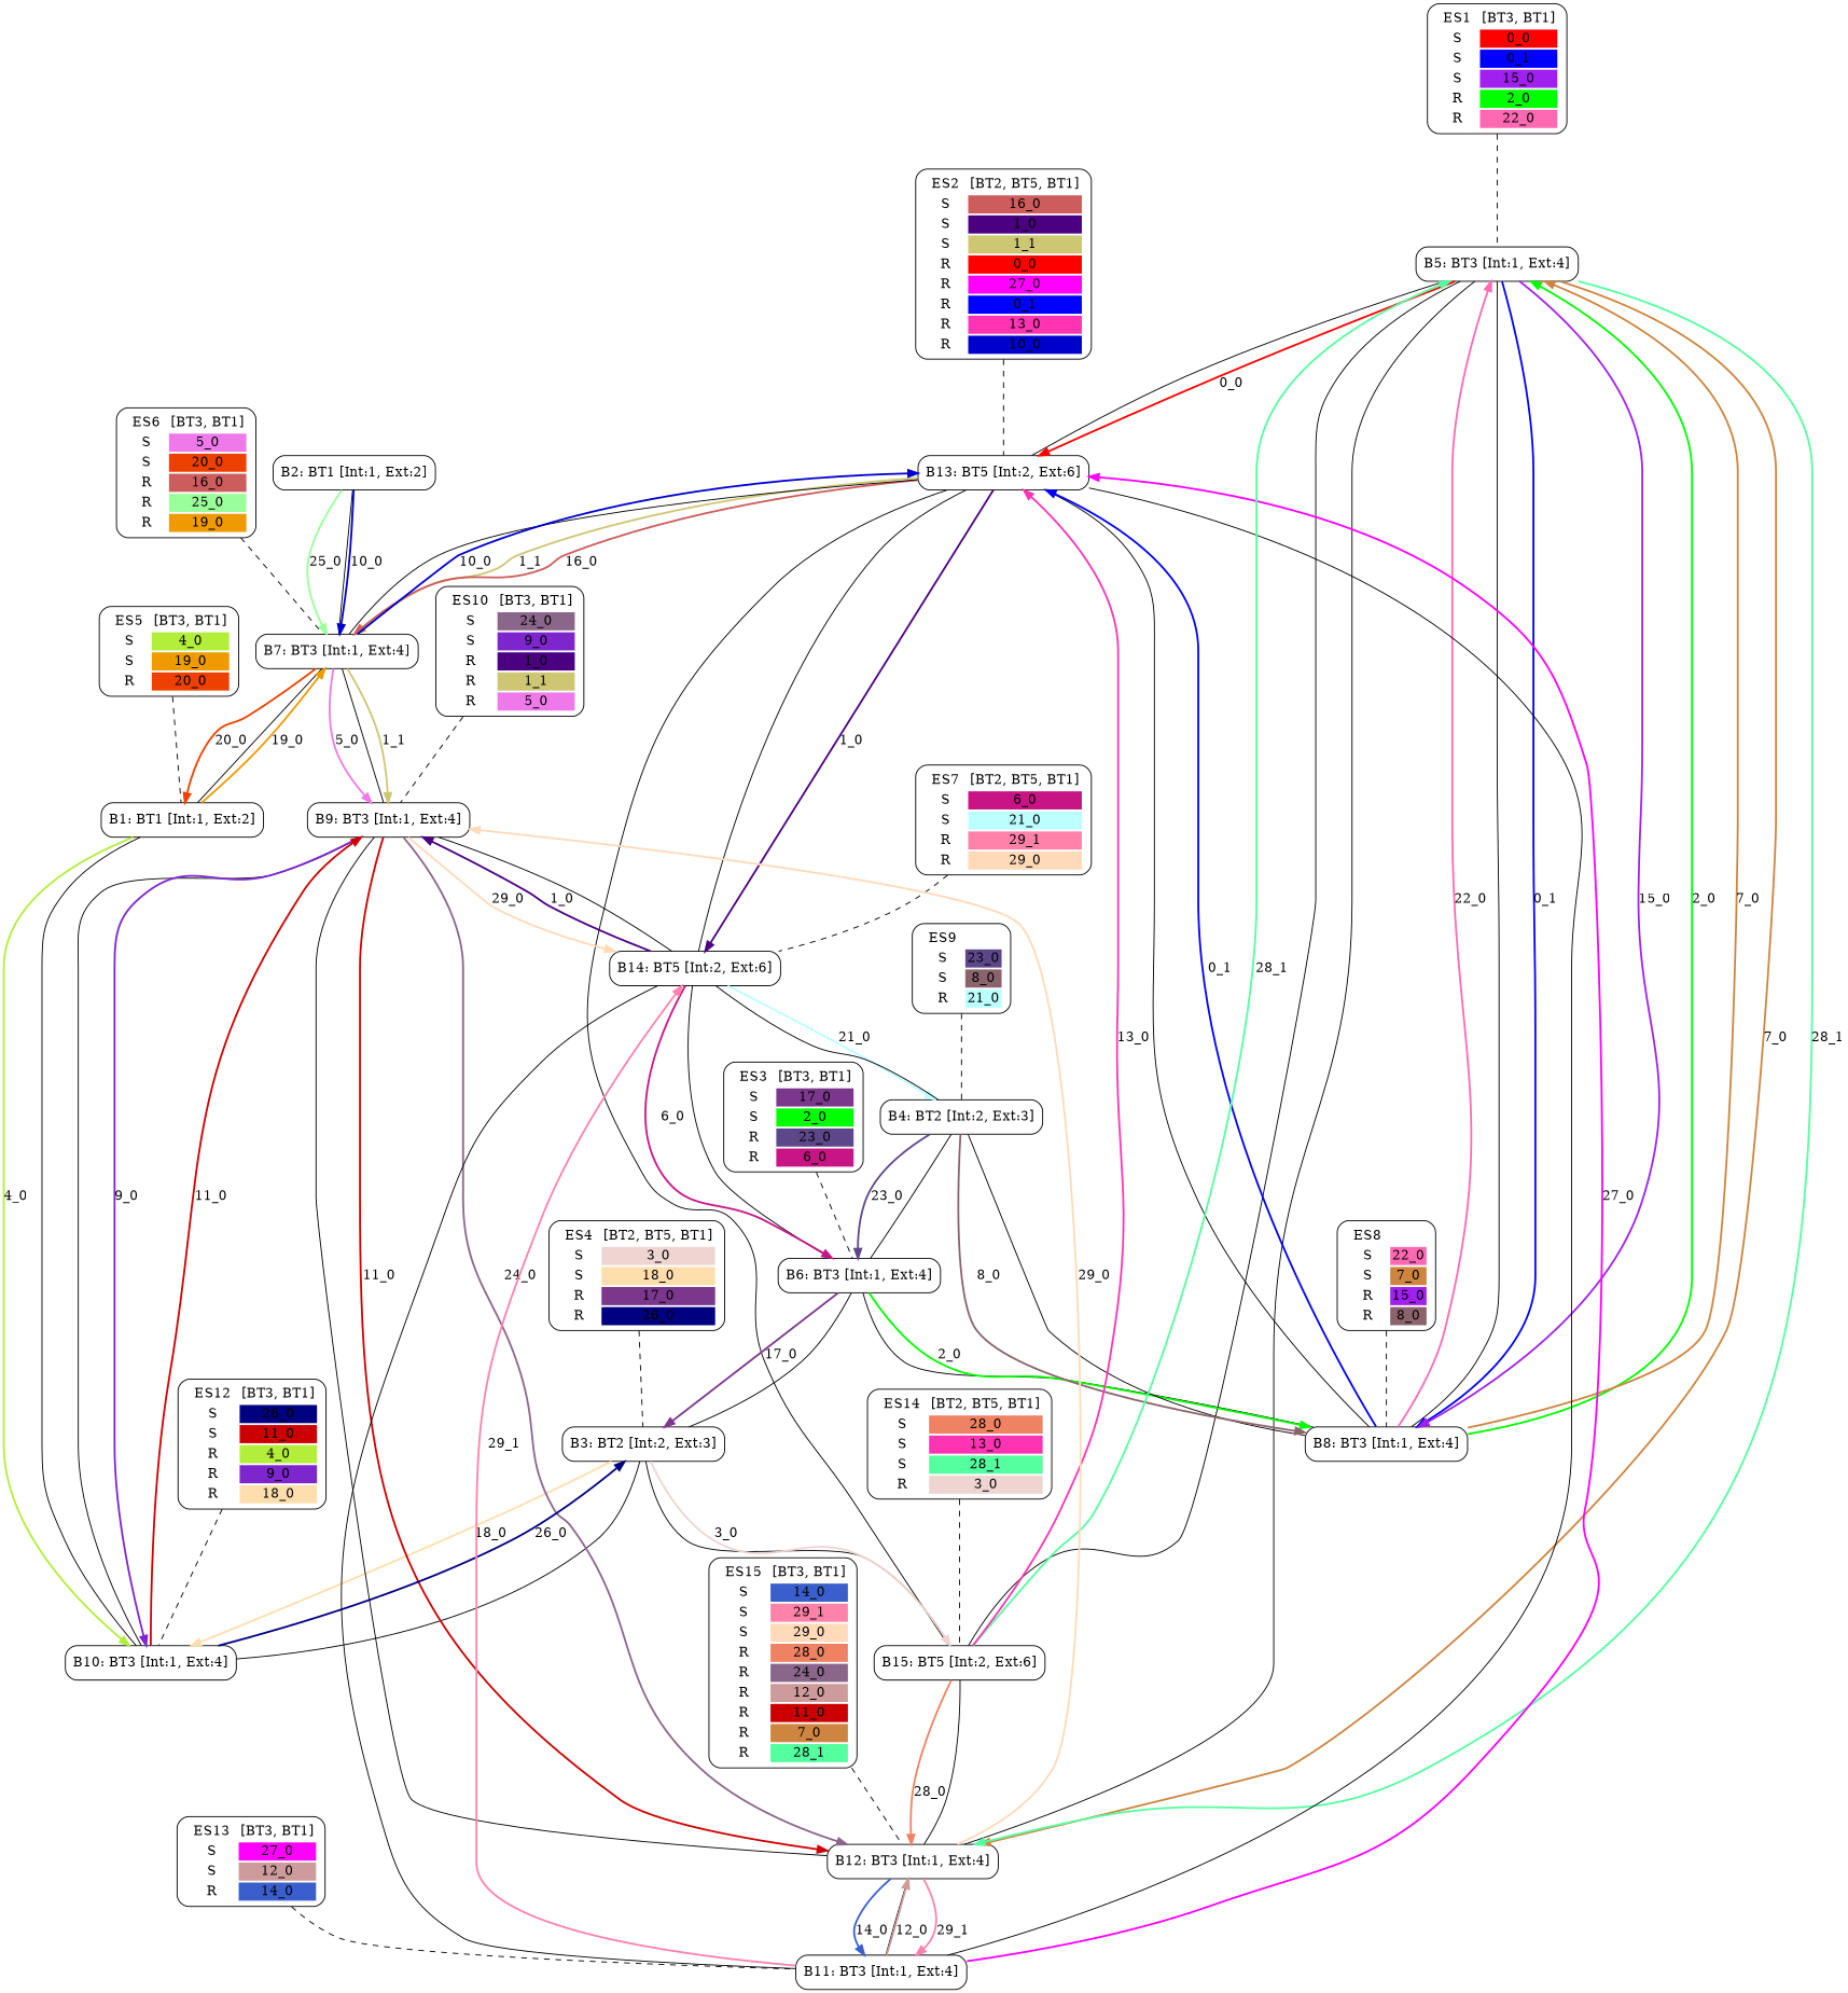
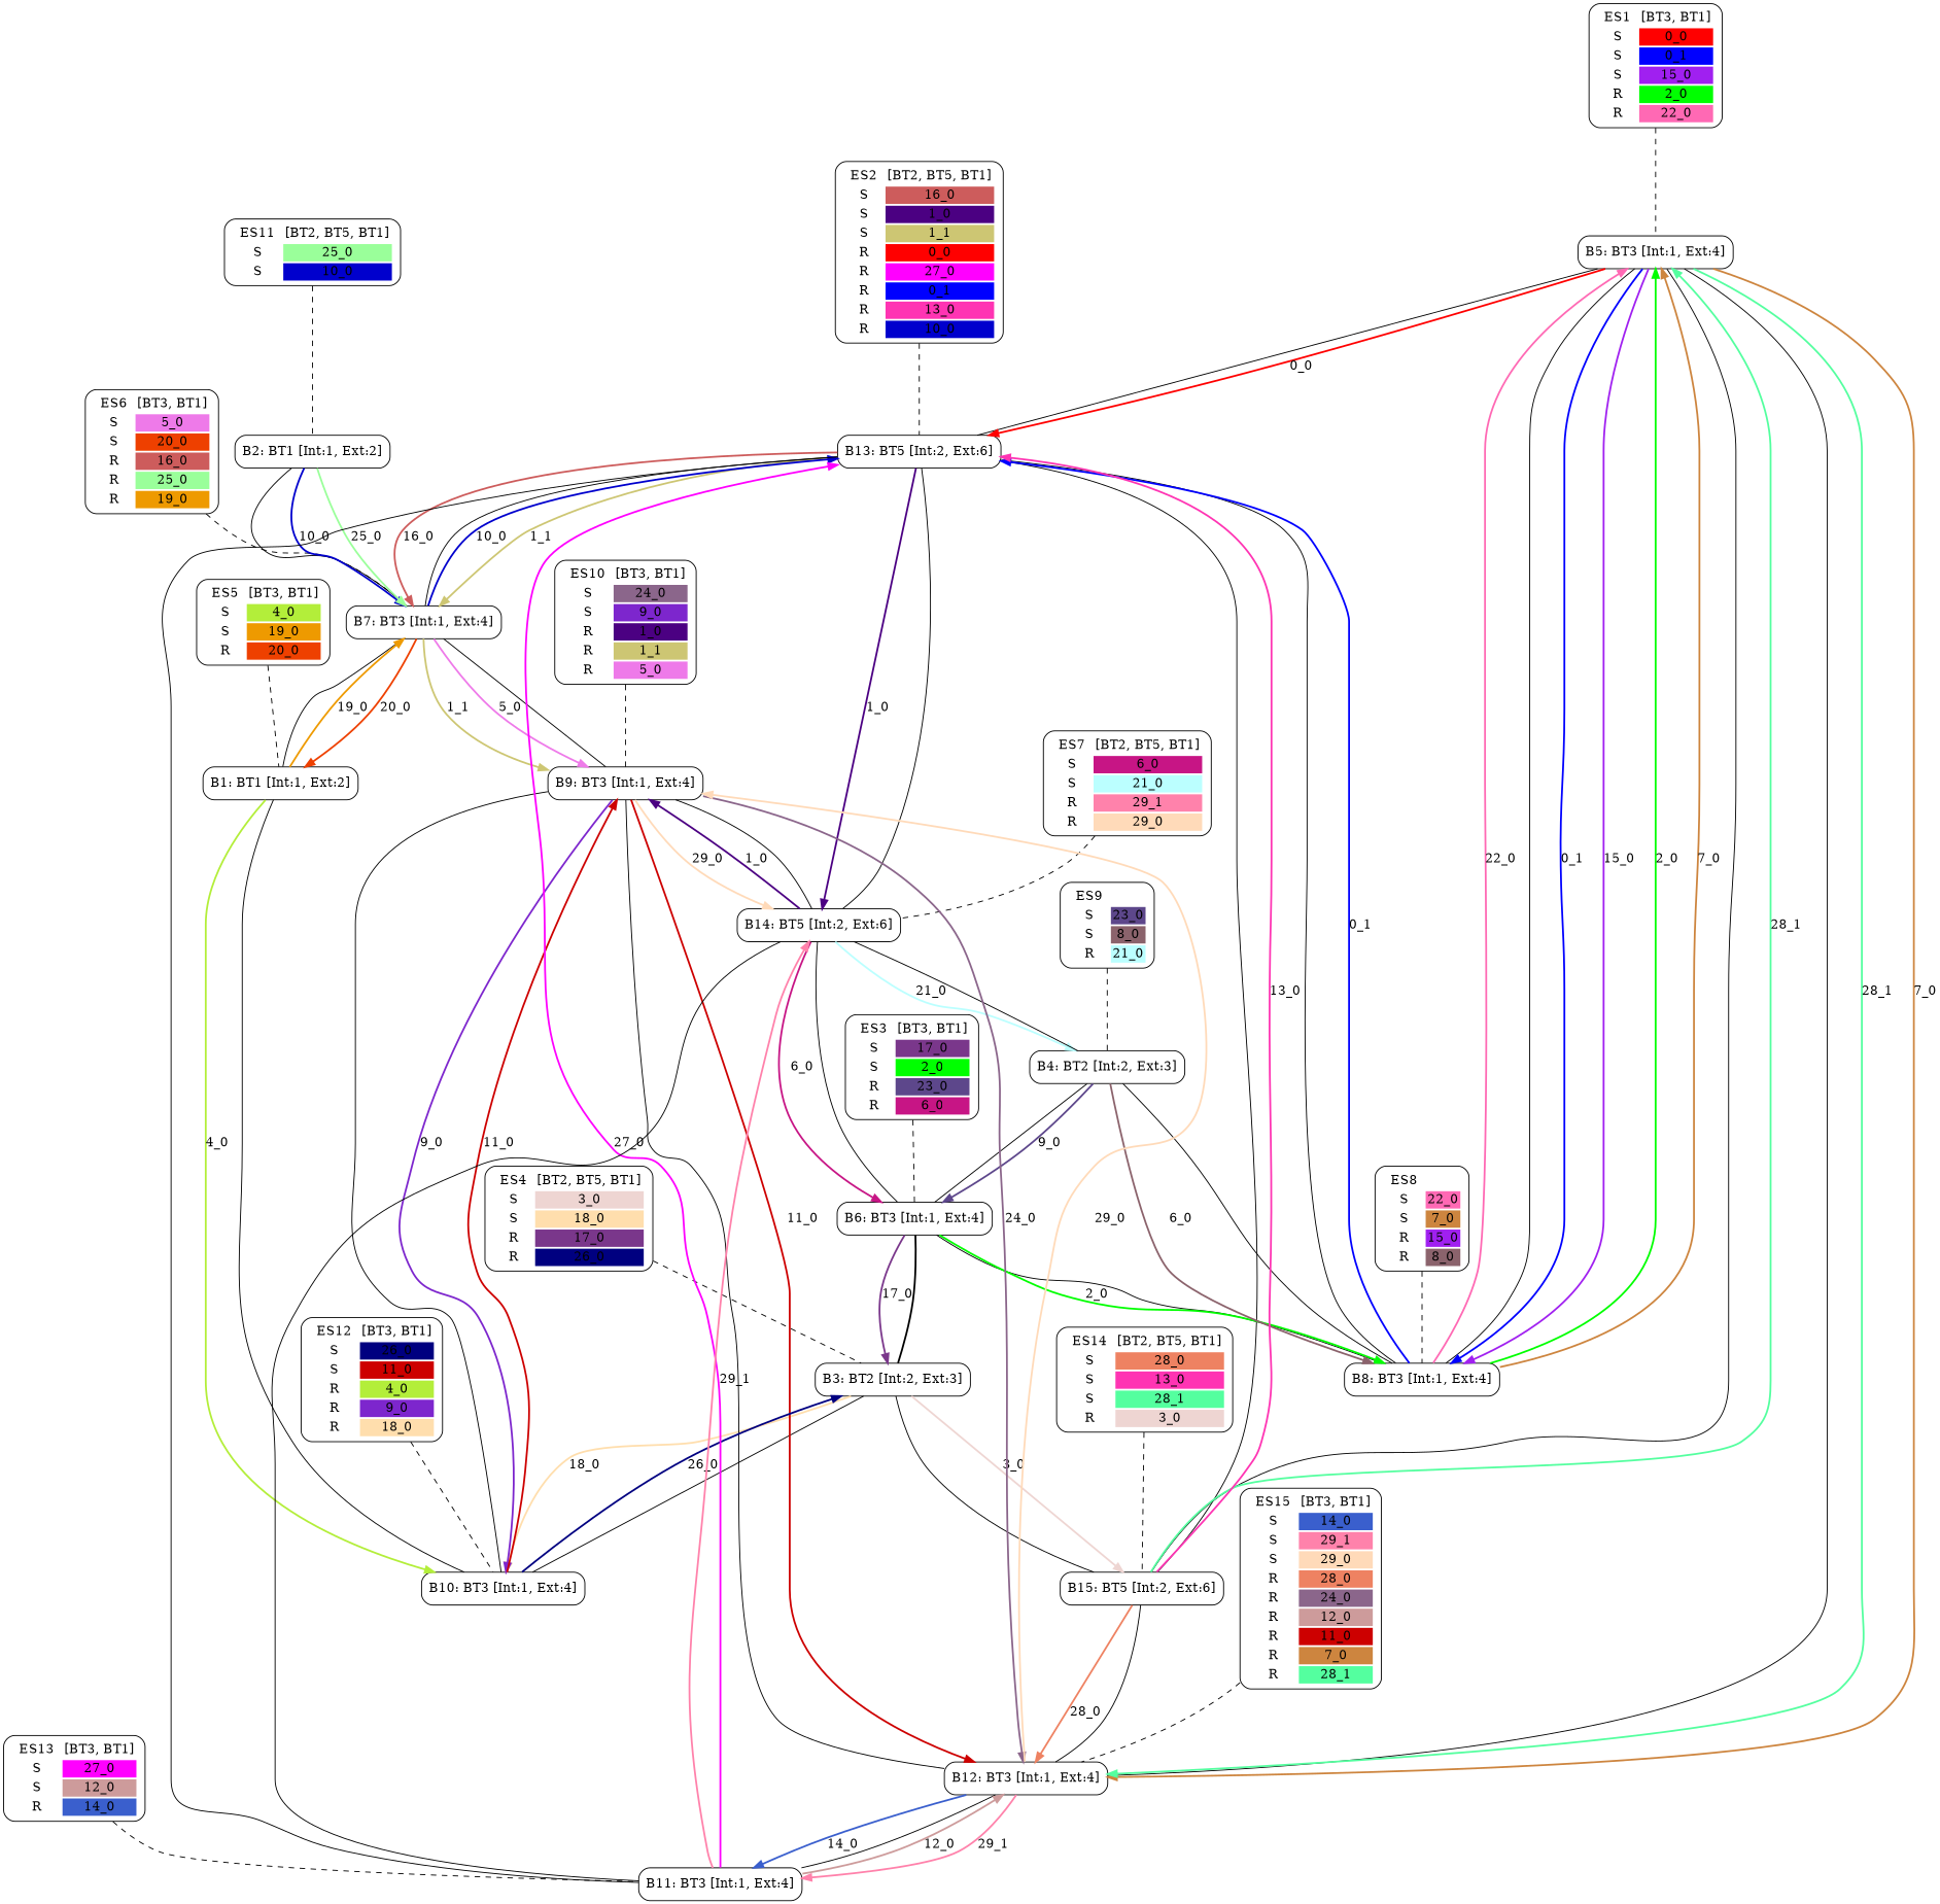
  digraph {
    node [shape=box style=rounded]
    edge [style=bold]
    n1 [label=<<TABLE  BORDER="0"><TR> <TD ALIGN="CENTER" BORDER="0"> ES1 </TD> <TD>[BT3, BT1]</TD> </TR><TR><TD>S</TD><TD BGCOLOR="red">0_0</TD></TR> <TR><TD>S</TD><TD BGCOLOR="blue">0_1</TD></TR> <TR><TD>S</TD><TD BGCOLOR="purple">15_0</TD></TR> <TR><TD>R</TD><TD BGCOLOR="green">2_0</TD></TR> <TR><TD>R</TD><TD BGCOLOR="hotpink">22_0</TD></TR> </TABLE>>]
    n2 [label="B5: BT3 [Int:1, Ext:4]"]
    n3 [label=<<TABLE  BORDER="0"><TR> <TD ALIGN="CENTER" BORDER="0"> ES2 </TD> <TD>[BT2, BT5, BT1]</TD> </TR><TR><TD>S</TD><TD BGCOLOR="indianred">16_0</TD></TR> <TR><TD>S</TD><TD BGCOLOR="indigo">1_0</TD></TR> <TR><TD>S</TD><TD BGCOLOR="khaki3">1_1</TD></TR> <TR><TD>R</TD><TD BGCOLOR="red">0_0</TD></TR> <TR><TD>R</TD><TD BGCOLOR="magenta1">27_0</TD></TR> <TR><TD>R</TD><TD BGCOLOR="blue">0_1</TD></TR> <TR><TD>R</TD><TD BGCOLOR="maroon1">13_0</TD></TR> <TR><TD>R</TD><TD BGCOLOR="mediumblue">10_0</TD></TR> </TABLE>>]
    n4 [label="B13: BT5 [Int:2, Ext:6]"]
    n5 [label=<<TABLE  BORDER="0"><TR> <TD ALIGN="CENTER" BORDER="0"> ES3 </TD> <TD>[BT3, BT1]</TD> </TR><TR><TD>S</TD><TD BGCOLOR="mediumorchid4">17_0</TD></TR> <TR><TD>S</TD><TD BGCOLOR="green">2_0</TD></TR> <TR><TD>R</TD><TD BGCOLOR="mediumpurple4">23_0</TD></TR> <TR><TD>R</TD><TD BGCOLOR="mediumvioletred">6_0</TD></TR> </TABLE>>]
    n6 [label="B6: BT3 [Int:1, Ext:4]"]
    n7 [label=<<TABLE  BORDER="0"><TR> <TD ALIGN="CENTER" BORDER="0"> ES4 </TD> <TD>[BT2, BT5, BT1]</TD> </TR><TR><TD>S</TD><TD BGCOLOR="mistyrose2">3_0</TD></TR> <TR><TD>S</TD><TD BGCOLOR="navajowhite1">18_0</TD></TR> <TR><TD>R</TD><TD BGCOLOR="mediumorchid4">17_0</TD></TR> <TR><TD>R</TD><TD BGCOLOR="navyblue">26_0</TD></TR> </TABLE>>]
    n8 [label="B3: BT2 [Int:2, Ext:3]"]
    n9 [label=<<TABLE  BORDER="0"><TR> <TD ALIGN="CENTER" BORDER="0"> ES5 </TD> <TD>[BT3, BT1]</TD> </TR><TR><TD>S</TD><TD BGCOLOR="olivedrab2">4_0</TD></TR> <TR><TD>S</TD><TD BGCOLOR="orange2">19_0</TD></TR> <TR><TD>R</TD><TD BGCOLOR="orangered2">20_0</TD></TR> </TABLE>>]
    n10 [label="B1: BT1 [Int:1, Ext:2]"]
    n11 [label=<<TABLE  BORDER="0"><TR> <TD ALIGN="CENTER" BORDER="0"> ES6 </TD> <TD>[BT3, BT1]</TD> </TR><TR><TD>S</TD><TD BGCOLOR="orchid2">5_0</TD></TR> <TR><TD>S</TD><TD BGCOLOR="orangered2">20_0</TD></TR> <TR><TD>R</TD><TD BGCOLOR="indianred">16_0</TD></TR> <TR><TD>R</TD><TD BGCOLOR="palegreen1">25_0</TD></TR> <TR><TD>R</TD><TD BGCOLOR="orange2">19_0</TD></TR> </TABLE>>]
    n12 [label="B7: BT3 [Int:1, Ext:4]"]
    n13 [label=<<TABLE  BORDER="0"><TR> <TD ALIGN="CENTER" BORDER="0"> ES7 </TD> <TD>[BT2, BT5, BT1]</TD> </TR><TR><TD>S</TD><TD BGCOLOR="mediumvioletred">6_0</TD></TR> <TR><TD>S</TD><TD BGCOLOR="paleturquoise1">21_0</TD></TR> <TR><TD>R</TD><TD BGCOLOR="palevioletred1">29_1</TD></TR> <TR><TD>R</TD><TD BGCOLOR="peachpuff">29_0</TD></TR> </TABLE>>]
    n14 [label="B14: BT5 [Int:2, Ext:6]"]
    n15 [label=<<TABLE  BORDER="0"><TR> <TD ALIGN="CENTER" BORDER="0"> ES8 </TD>  </TR><TR><TD>S</TD><TD BGCOLOR="hotpink">22_0</TD></TR> <TR><TD>S</TD><TD BGCOLOR="peru">7_0</TD></TR> <TR><TD>R</TD><TD BGCOLOR="purple">15_0</TD></TR> <TR><TD>R</TD><TD BGCOLOR="pink4">8_0</TD></TR> </TABLE>>]
    n16 [label="B8: BT3 [Int:1, Ext:4]"]
    n17 [label=<<TABLE  BORDER="0"><TR> <TD ALIGN="CENTER" BORDER="0"> ES9 </TD>  </TR><TR><TD>S</TD><TD BGCOLOR="mediumpurple4">23_0</TD></TR> <TR><TD>S</TD><TD BGCOLOR="pink4">8_0</TD></TR> <TR><TD>R</TD><TD BGCOLOR="paleturquoise1">21_0</TD></TR> </TABLE>>]
    n18 [label="B4: BT2 [Int:2, Ext:3]"]
    n19 [label=<<TABLE  BORDER="0"><TR> <TD ALIGN="CENTER" BORDER="0"> ES10 </TD> <TD>[BT3, BT1]</TD> </TR><TR><TD>S</TD><TD BGCOLOR="plum4">24_0</TD></TR> <TR><TD>S</TD><TD BGCOLOR="purple3">9_0</TD></TR> <TR><TD>R</TD><TD BGCOLOR="indigo">1_0</TD></TR> <TR><TD>R</TD><TD BGCOLOR="khaki3">1_1</TD></TR> <TR><TD>R</TD><TD BGCOLOR="orchid2">5_0</TD></TR> </TABLE>>]
    n20 [label="B9: BT3 [Int:1, Ext:4]"]
+   n21 [label=<<TABLE  BORDER="0"><TR> <TD ALIGN="CENTER" BORDER="0"> ES11 </TD> <TD>[BT2, BT5, BT1]</TD> </TR><TR><TD>S</TD><TD BGCOLOR="palegreen1">25_0</TD></TR> <TR><TD>S</TD><TD BGCOLOR="mediumblue">10_0</TD></TR> </TABLE>>]
    n22 [label="B2: BT1 [Int:1, Ext:2]"]
    n23 [label=<<TABLE  BORDER="0"><TR> <TD ALIGN="CENTER" BORDER="0"> ES12 </TD> <TD>[BT3, BT1]</TD> </TR><TR><TD>S</TD><TD BGCOLOR="navyblue">26_0</TD></TR> <TR><TD>S</TD><TD BGCOLOR="red3">11_0</TD></TR> <TR><TD>R</TD><TD BGCOLOR="olivedrab2">4_0</TD></TR> <TR><TD>R</TD><TD BGCOLOR="purple3">9_0</TD></TR> <TR><TD>R</TD><TD BGCOLOR="navajowhite1">18_0</TD></TR> </TABLE>>]
    n24 [label="B10: BT3 [Int:1, Ext:4]"]
    n25 [label=<<TABLE  BORDER="0"><TR> <TD ALIGN="CENTER" BORDER="0"> ES13 </TD> <TD>[BT3, BT1]</TD> </TR><TR><TD>S</TD><TD BGCOLOR="magenta1">27_0</TD></TR> <TR><TD>S</TD><TD BGCOLOR="rosybrown3">12_0</TD></TR> <TR><TD>R</TD><TD BGCOLOR="royalblue3">14_0</TD></TR> </TABLE>>]
    n26 [label="B11: BT3 [Int:1, Ext:4]"]
    n27 [label=<<TABLE  BORDER="0"><TR> <TD ALIGN="CENTER" BORDER="0"> ES14 </TD> <TD>[BT2, BT5, BT1]</TD> </TR><TR><TD>S</TD><TD BGCOLOR="salmon2">28_0</TD></TR> <TR><TD>S</TD><TD BGCOLOR="maroon1">13_0</TD></TR> <TR><TD>S</TD><TD BGCOLOR="seagreen1">28_1</TD></TR> <TR><TD>R</TD><TD BGCOLOR="mistyrose2">3_0</TD></TR> </TABLE>>]
    n28 [label="B15: BT5 [Int:2, Ext:6]"]
    n29 [label=<<TABLE  BORDER="0"><TR> <TD ALIGN="CENTER" BORDER="0"> ES15 </TD> <TD>[BT3, BT1]</TD> </TR><TR><TD>S</TD><TD BGCOLOR="royalblue3">14_0</TD></TR> <TR><TD>S</TD><TD BGCOLOR="palevioletred1">29_1</TD></TR> <TR><TD>S</TD><TD BGCOLOR="peachpuff">29_0</TD></TR> <TR><TD>R</TD><TD BGCOLOR="salmon2">28_0</TD></TR> <TR><TD>R</TD><TD BGCOLOR="plum4">24_0</TD></TR> <TR><TD>R</TD><TD BGCOLOR="rosybrown3">12_0</TD></TR> <TR><TD>R</TD><TD BGCOLOR="red3">11_0</TD></TR> <TR><TD>R</TD><TD BGCOLOR="peru">7_0</TD></TR> <TR><TD>R</TD><TD BGCOLOR="seagreen1">28_1</TD></TR> </TABLE>>]
    n30 [label="B12: BT3 [Int:1, Ext:4]"]
    n1 -> n2 [arrowhead=none style=dashed]
    n2 -> n4 [arrowhead=none style=""]
    n2 -> n4 [color=red label="0_0"]
    n2 -> n16 [arrowhead=none style=""]
    n2 -> n16 [color=blue label="0_1"]
    n2 -> n16 [color=purple label="15_0"]
    n2 -> n28 [arrowhead=none style=""]
    n2 -> n30 [arrowhead=none style=""]
    n2 -> n30 [color=peru label="7_0"]
    n2 -> n30 [color=seagreen1 label="28_1"]
    n3 -> n4 [arrowhead=none style=dashed]
    n4 -> n12 [color=khaki3 label="1_1"]
    n4 -> n12 [color=indianred label="16_0"]
    n4 -> n14 [arrowhead=none style=""]
    n4 -> n14 [color=indigo label="1_0"]
    n4 -> n28 [arrowhead=none style=""]
    n5 -> n6 [arrowhead=none style=dashed]
    n6 -> n8 [color=mediumorchid4 label="17_0"]
    n6 -> n14 [arrowhead=none style=""]
    n6 -> n16 [arrowhead=none style=""]
    n6 -> n16 [color=green label="2_0"]
    n7 -> n8 [arrowhead=none style=dashed]
-   n8 -> n6 [arrowhead=none style=""]
+   n8 -> n6 [arrowhead=none]
    n8 -> n24 [arrowhead=none style=""]
    n8 -> n24 [color=navajowhite1 label="18_0"]
    n8 -> n28 [arrowhead=none style=""]
    n8 -> n28 [color=mistyrose2 label="3_0"]
    n9 -> n10 [arrowhead=none style=dashed]
    n10 -> n12 [arrowhead=none style=""]
    n10 -> n12 [color=orange2 label="19_0"]
    n10 -> n24 [arrowhead=none style=""]
    n10 -> n24 [color=olivedrab2 label="4_0"]
    n11 -> n12 [arrowhead=none style=dashed]
    n12 -> n4 [arrowhead=none style=""]
    n12 -> n4 [color=mediumblue label="10_0"]
    n12 -> n10 [color=orangered2 label="20_0"]
    n12 -> n20 [arrowhead=none style=""]
    n12 -> n20 [color=khaki3 label="1_1"]
    n12 -> n20 [color=orchid2 label="5_0"]
    n13 -> n14 [arrowhead=none style=dashed]
    n14 -> n6 [color=mediumvioletred label="6_0"]
    n14 -> n18 [color=paleturquoise1 label="21_0"]
    n14 -> n20 [color=indigo label="1_0"]
    n15 -> n16 [arrowhead=none style=dashed]
    n16 -> n2 [color=green label="2_0"]
    n16 -> n2 [color=peru label="7_0"]
    n16 -> n2 [color=hotpink label="22_0"]
    n16 -> n4 [arrowhead=none style=""]
    n16 -> n4 [color=blue label="0_1"]
    n17 -> n18 [arrowhead=none style=dashed]
    n18 -> n6 [arrowhead=none style=""]
-   n18 -> n6 [color=mediumpurple4 label="23_0"]
+   n18 -> n6 [color=mediumpurple4 label="9_0"]
    n18 -> n14 [arrowhead=none style=""]
    n18 -> n16 [arrowhead=none style=""]
-   n18 -> n16 [color=pink4 label="8_0"]
+   n18 -> n16 [color=pink4 label="6_0"]
    n19 -> n20 [arrowhead=none style=dashed]
    n20 -> n14 [arrowhead=none style=""]
    n20 -> n14 [color=peachpuff label="29_0"]
    n20 -> n24 [arrowhead=none style=""]
    n20 -> n24 [color=purple3 label="9_0"]
    n20 -> n30 [arrowhead=none style=""]
    n20 -> n30 [color=red3 label="11_0"]
    n20 -> n30 [color=plum4 label="24_0"]
+   n21 -> n22 [arrowhead=none style=dashed]
    n22 -> n12 [arrowhead=none style=""]
    n22 -> n12 [color=mediumblue label="10_0"]
    n22 -> n12 [color=palegreen1 label="25_0"]
    n23 -> n24 [arrowhead=none style=dashed]
    n24 -> n8 [color=navyblue label="26_0"]
    n24 -> n20 [color=red3 label="11_0"]
    n25 -> n26 [arrowhead=none style=dashed]
    n26 -> n4 [arrowhead=none style=""]
    n26 -> n4 [color=magenta1 label="27_0"]
    n26 -> n14 [arrowhead=none style=""]
    n26 -> n14 [color=palevioletred1 label="29_1"]
    n26 -> n30 [arrowhead=none style=""]
    n26 -> n30 [color=rosybrown3 label="12_0"]
    n27 -> n28 [arrowhead=none style=dashed]
    n28 -> n2 [color=seagreen1 label="28_1"]
    n28 -> n4 [color=maroon1 label="13_0"]
    n28 -> n30 [color=salmon2 label="28_0"]
    n29 -> n30 [arrowhead=none style=dashed]
    n30 -> n20 [color=peachpuff label="29_0"]
    n30 -> n26 [color=royalblue3 label="14_0"]
    n30 -> n26 [color=palevioletred1 label="29_1"]
    n30 -> n28 [arrowhead=none style=""]
  }
